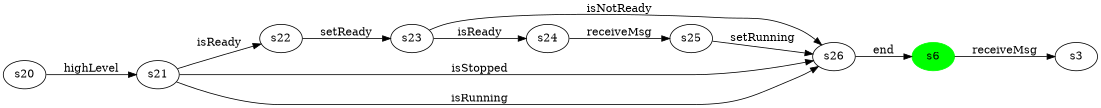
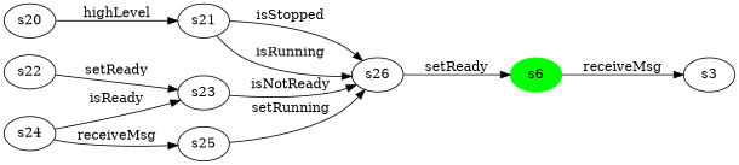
  digraph {
    rankdir=LR
    n1 [color=green label=s6 style=filled]
    n2 [label=s3]
    n3 [label=s20]
    n4 [label=s21]
    n5 [label=s22]
    n6 [label=s26]
    n7 [label=s23]
    n8 [label=s24]
    n9 [label=s25]
    n1 -> n2 [label=" receiveMsg "]
    n3 -> n4 [label=" highLevel "]
-   n4 -> n5 [label=" isReady "]
    n4 -> n6 [label=" isStopped "]
    n4 -> n6 [label=" isRunning "]
    n5 -> n7 [label=" setReady "]
-   n6 -> n1 [label=" end "]
+   n6 -> n1 [label=" setReady "]
    n7 -> n6 [label=" isNotReady "]
-   n7 -> n8 [label=" isReady "]
+   n8 -> n7 [label=" isReady "]
    n8 -> n9 [label=" receiveMsg "]
    n9 -> n6 [label=" setRunning "]
  }
